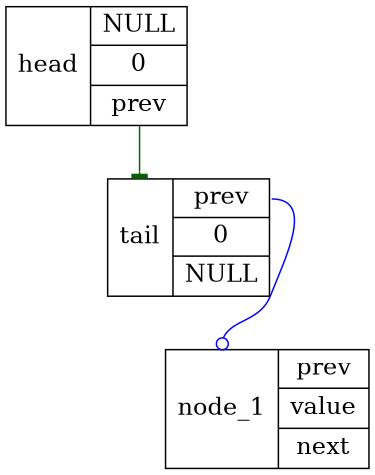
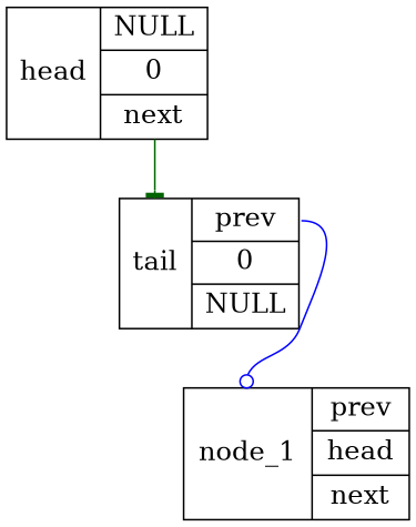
  digraph {
    rankdir=TB
    node [fontsize=16 shape=record]
    edge [headport=T]
-   n1 [label="<T>head |{<p>NULL|<v>0|<n>prev}"]
+   n1 [label="<T>head |{<p>NULL|<v>0|<n>next}"]
    n2 [label="<T>tail |{<p>prev|<v>0|<n>NULL}"]
-   n3 [label="<T>node_1 |{<p>prev|<v>value|<n>next}"]
+   n3 [label="<T>node_1 |{<p>prev|<v>head|<n>next}"]
    n1 -> n2 [arrowhead=tee color=darkgreen tailport=n]
    n2 -> n3 [arrowhead=odot color=blue tailport=p]
  }
